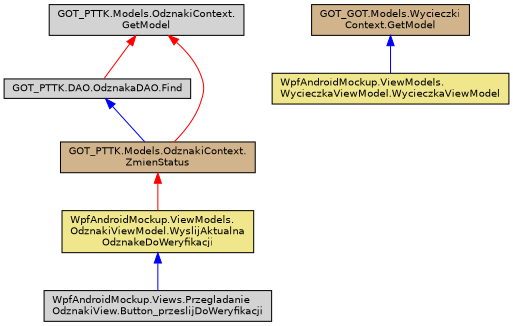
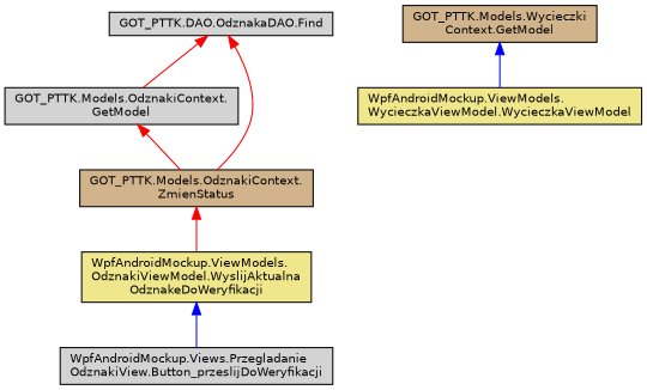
  digraph {
    rankdir=TB
    node [color=black fillcolor=lightgrey fontname=Helvetica fontsize=10 shape=record style=filled]
    edge [color=red dir=back fontname=Helvetica fontsize=10 labelfontname=Helvetica labelfontsize=10 style=solid]
    n1 [fontcolor=black height=0.2 label="GOT_PTTK.DAO.OdznakaDAO.Find" width=0.4]
    n2 [height=0.2 label="GOT_PTTK.Models.OdznakiContext.\lGetModel" width=0.4]
    n3 [fillcolor=tan height=0.2 label="GOT_PTTK.Models.OdznakiContext.\lZmienStatus" width=0.4]
    n4 [fillcolor=khaki height=0.2 label="WpfAndroidMockup.ViewModels.\lOdznakiViewModel.WyslijAktualna\lOdznakeDoWeryfikacji" width=0.4]
-   n5 [fillcolor=tan height=0.2 label="GOT_GOT.Models.Wycieczki\lContext.GetModel" width=0.4]
+   n5 [fillcolor=tan height=0.2 label="GOT_PTTK.Models.Wycieczki\lContext.GetModel" width=0.4]
    n6 [fillcolor=khaki height=0.2 label="WpfAndroidMockup.ViewModels.\lWycieczkaViewModel.WycieczkaViewModel" width=0.4]
    n7 [height=0.2 label="WpfAndroidMockup.Views.Przegladanie\lOdznakiView.Button_przeslijDoWeryfikacji" width=0.4]
-   n2 -> n1
-   n1 -> n3 [color=blue]
+   n1 -> n2
+   n1 -> n3
    n2 -> n3
    n3 -> n4
    n4 -> n7 [color=blue]
    n5 -> n6 [color=blue]
  }
